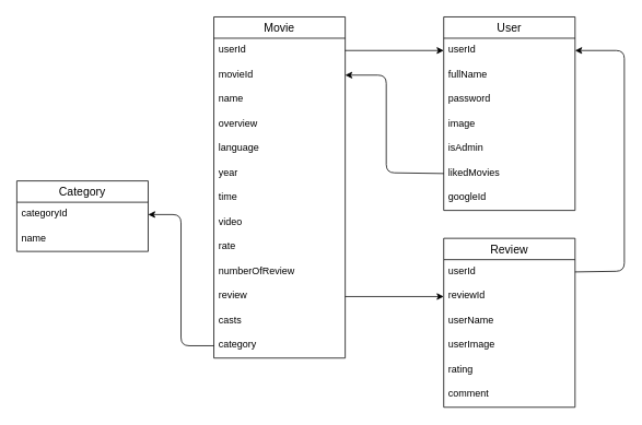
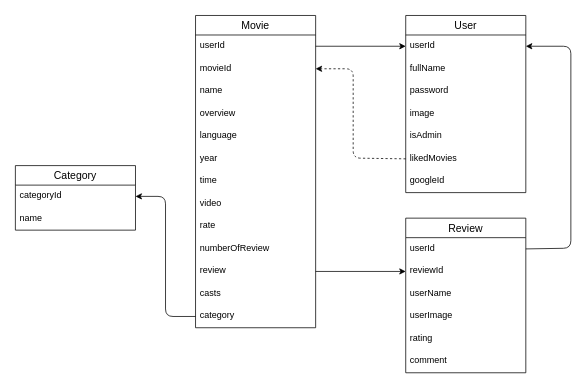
  <mxCell id="0" />
  <mxCell id="1" parent="0" />
  <mxCell id="2" value="User" style="swimlane;fontStyle=0;childLayout=stackLayout;horizontal=1;startSize=26;horizontalStack=0;resizeParent=1;resizeParentMax=0;resizeLast=0;collapsible=1;marginBottom=0;align=center;fontSize=14;" parent="1" vertex="1"><mxGeometry x="540" y="20" width="160" height="236" as="geometry"><mxRectangle x="60" y="76" width="70" height="30" as="alternateBounds" /></mxGeometry></mxCell>
  <mxCell id="3" value="userId" style="text;strokeColor=none;fillColor=none;spacingLeft=4;spacingRight=4;overflow=hidden;rotatable=0;points=[[0,0.5],[1,0.5]];portConstraint=eastwest;fontSize=12;" parent="2" vertex="1"><mxGeometry y="26" width="160" height="30" as="geometry" /></mxCell>
  <mxCell id="4" value="fullName" style="text;strokeColor=none;fillColor=none;spacingLeft=4;spacingRight=4;overflow=hidden;rotatable=0;points=[[0,0.5],[1,0.5]];portConstraint=eastwest;fontSize=12;" parent="2" vertex="1"><mxGeometry y="56" width="160" height="30" as="geometry" /></mxCell>
  <mxCell id="5" value="password" style="text;strokeColor=none;fillColor=none;spacingLeft=4;spacingRight=4;overflow=hidden;rotatable=0;points=[[0,0.5],[1,0.5]];portConstraint=eastwest;fontSize=12;" parent="2" vertex="1"><mxGeometry y="86" width="160" height="30" as="geometry" /></mxCell>
  <mxCell id="6" value="image" style="text;strokeColor=none;fillColor=none;spacingLeft=4;spacingRight=4;overflow=hidden;rotatable=0;points=[[0,0.5],[1,0.5]];portConstraint=eastwest;fontSize=12;" parent="2" vertex="1"><mxGeometry y="116" width="160" height="30" as="geometry" /></mxCell>
  <mxCell id="7" value="isAdmin" style="text;strokeColor=none;fillColor=none;spacingLeft=4;spacingRight=4;overflow=hidden;rotatable=0;points=[[0,0.5],[1,0.5]];portConstraint=eastwest;fontSize=12;" parent="2" vertex="1"><mxGeometry y="146" width="160" height="30" as="geometry" /></mxCell>
  <mxCell id="8" value="likedMovies" style="text;strokeColor=none;fillColor=none;spacingLeft=4;spacingRight=4;overflow=hidden;rotatable=0;points=[[0,0.5],[1,0.5]];portConstraint=eastwest;fontSize=12;" parent="2" vertex="1"><mxGeometry y="176" width="160" height="30" as="geometry" /></mxCell>
  <mxCell id="9" value="googleId" style="text;strokeColor=none;fillColor=none;spacingLeft=4;spacingRight=4;overflow=hidden;rotatable=0;points=[[0,0.5],[1,0.5]];portConstraint=eastwest;fontSize=12;" parent="2" vertex="1"><mxGeometry y="206" width="160" height="30" as="geometry" /></mxCell>
  <mxCell id="10" value="Movie" style="swimlane;fontStyle=0;childLayout=stackLayout;horizontal=1;startSize=26;horizontalStack=0;resizeParent=1;resizeParentMax=0;resizeLast=0;collapsible=1;marginBottom=0;align=center;fontSize=14;" parent="1" vertex="1"><mxGeometry x="260" y="20" width="160" height="416" as="geometry" /></mxCell>
  <mxCell id="11" value="userId" style="text;strokeColor=none;fillColor=none;spacingLeft=4;spacingRight=4;overflow=hidden;rotatable=0;points=[[0,0.5],[1,0.5]];portConstraint=eastwest;fontSize=12;" parent="10" vertex="1"><mxGeometry y="26" width="160" height="30" as="geometry" /></mxCell>
  <mxCell id="12" value="movieId" style="text;strokeColor=none;fillColor=none;spacingLeft=4;spacingRight=4;overflow=hidden;rotatable=0;points=[[0,0.5],[1,0.5]];portConstraint=eastwest;fontSize=12;" parent="10" vertex="1"><mxGeometry y="56" width="160" height="30" as="geometry" /></mxCell>
  <mxCell id="13" value="name" style="text;strokeColor=none;fillColor=none;spacingLeft=4;spacingRight=4;overflow=hidden;rotatable=0;points=[[0,0.5],[1,0.5]];portConstraint=eastwest;fontSize=12;" parent="10" vertex="1"><mxGeometry y="86" width="160" height="30" as="geometry" /></mxCell>
  <mxCell id="14" value="overview" style="text;strokeColor=none;fillColor=none;spacingLeft=4;spacingRight=4;overflow=hidden;rotatable=0;points=[[0,0.5],[1,0.5]];portConstraint=eastwest;fontSize=12;" parent="10" vertex="1"><mxGeometry y="116" width="160" height="30" as="geometry" /></mxCell>
  <mxCell id="15" value="language" style="text;strokeColor=none;fillColor=none;spacingLeft=4;spacingRight=4;overflow=hidden;rotatable=0;points=[[0,0.5],[1,0.5]];portConstraint=eastwest;fontSize=12;" parent="10" vertex="1"><mxGeometry y="146" width="160" height="30" as="geometry" /></mxCell>
  <mxCell id="16" value="year" style="text;strokeColor=none;fillColor=none;spacingLeft=4;spacingRight=4;overflow=hidden;rotatable=0;points=[[0,0.5],[1,0.5]];portConstraint=eastwest;fontSize=12;" parent="10" vertex="1"><mxGeometry y="176" width="160" height="30" as="geometry" /></mxCell>
  <mxCell id="17" value="time" style="text;strokeColor=none;fillColor=none;spacingLeft=4;spacingRight=4;overflow=hidden;rotatable=0;points=[[0,0.5],[1,0.5]];portConstraint=eastwest;fontSize=12;" parent="10" vertex="1"><mxGeometry y="206" width="160" height="30" as="geometry" /></mxCell>
  <mxCell id="18" value="video" style="text;strokeColor=none;fillColor=none;spacingLeft=4;spacingRight=4;overflow=hidden;rotatable=0;points=[[0,0.5],[1,0.5]];portConstraint=eastwest;fontSize=12;" parent="10" vertex="1"><mxGeometry y="236" width="160" height="30" as="geometry" /></mxCell>
  <mxCell id="19" value="rate" style="text;strokeColor=none;fillColor=none;spacingLeft=4;spacingRight=4;overflow=hidden;rotatable=0;points=[[0,0.5],[1,0.5]];portConstraint=eastwest;fontSize=12;" parent="10" vertex="1"><mxGeometry y="266" width="160" height="30" as="geometry" /></mxCell>
  <mxCell id="20" value="numberOfReview" style="text;strokeColor=none;fillColor=none;spacingLeft=4;spacingRight=4;overflow=hidden;rotatable=0;points=[[0,0.5],[1,0.5]];portConstraint=eastwest;fontSize=12;" parent="10" vertex="1"><mxGeometry y="296" width="160" height="30" as="geometry" /></mxCell>
  <mxCell id="21" value="review" style="text;strokeColor=none;fillColor=none;spacingLeft=4;spacingRight=4;overflow=hidden;rotatable=0;points=[[0,0.5],[1,0.5]];portConstraint=eastwest;fontSize=12;" parent="10" vertex="1"><mxGeometry y="326" width="160" height="30" as="geometry" /></mxCell>
  <mxCell id="22" value="casts" style="text;strokeColor=none;fillColor=none;spacingLeft=4;spacingRight=4;overflow=hidden;rotatable=0;points=[[0,0.5],[1,0.5]];portConstraint=eastwest;fontSize=12;" parent="10" vertex="1"><mxGeometry y="356" width="160" height="30" as="geometry" /></mxCell>
  <mxCell id="23" value="category" style="text;strokeColor=none;fillColor=none;spacingLeft=4;spacingRight=4;overflow=hidden;rotatable=0;points=[[0,0.5],[1,0.5]];portConstraint=eastwest;fontSize=12;" parent="10" vertex="1"><mxGeometry y="386" width="160" height="30" as="geometry" /></mxCell>
  <mxCell id="24" value="Review" style="swimlane;fontStyle=0;childLayout=stackLayout;horizontal=1;startSize=26;horizontalStack=0;resizeParent=1;resizeParentMax=0;resizeLast=0;collapsible=1;marginBottom=0;align=center;fontSize=14;" parent="1" vertex="1"><mxGeometry x="540" y="290" width="160" height="206" as="geometry" /></mxCell>
  <mxCell id="25" value="userId" style="text;strokeColor=none;fillColor=none;spacingLeft=4;spacingRight=4;overflow=hidden;rotatable=0;points=[[0,0.5],[1,0.5]];portConstraint=eastwest;fontSize=12;" parent="24" vertex="1"><mxGeometry y="26" width="160" height="30" as="geometry" /></mxCell>
  <mxCell id="26" value="reviewId" style="text;strokeColor=none;fillColor=none;spacingLeft=4;spacingRight=4;overflow=hidden;rotatable=0;points=[[0,0.5],[1,0.5]];portConstraint=eastwest;fontSize=12;" parent="24" vertex="1"><mxGeometry y="56" width="160" height="30" as="geometry" /></mxCell>
  <mxCell id="27" value="userName" style="text;strokeColor=none;fillColor=none;spacingLeft=4;spacingRight=4;overflow=hidden;rotatable=0;points=[[0,0.5],[1,0.5]];portConstraint=eastwest;fontSize=12;" parent="24" vertex="1"><mxGeometry y="86" width="160" height="30" as="geometry" /></mxCell>
  <mxCell id="28" value="userImage" style="text;strokeColor=none;fillColor=none;spacingLeft=4;spacingRight=4;overflow=hidden;rotatable=0;points=[[0,0.5],[1,0.5]];portConstraint=eastwest;fontSize=12;" parent="24" vertex="1"><mxGeometry y="116" width="160" height="30" as="geometry" /></mxCell>
  <mxCell id="29" value="rating" style="text;strokeColor=none;fillColor=none;spacingLeft=4;spacingRight=4;overflow=hidden;rotatable=0;points=[[0,0.5],[1,0.5]];portConstraint=eastwest;fontSize=12;" parent="24" vertex="1"><mxGeometry y="146" width="160" height="30" as="geometry" /></mxCell>
  <mxCell id="30" value="comment" style="text;strokeColor=none;fillColor=none;spacingLeft=4;spacingRight=4;overflow=hidden;rotatable=0;points=[[0,0.5],[1,0.5]];portConstraint=eastwest;fontSize=12;" parent="24" vertex="1"><mxGeometry y="176" width="160" height="30" as="geometry" /></mxCell>
  <mxCell id="31" value="Category" style="swimlane;fontStyle=0;childLayout=stackLayout;horizontal=1;startSize=26;horizontalStack=0;resizeParent=1;resizeParentMax=0;resizeLast=0;collapsible=1;marginBottom=0;align=center;fontSize=14;" parent="1" vertex="1"><mxGeometry x="20" y="220" width="160" height="86" as="geometry" /></mxCell>
  <mxCell id="32" value="categoryId" style="text;strokeColor=none;fillColor=none;spacingLeft=4;spacingRight=4;overflow=hidden;rotatable=0;points=[[0,0.5],[1,0.5]];portConstraint=eastwest;fontSize=12;" parent="31" vertex="1"><mxGeometry y="26" width="160" height="30" as="geometry" /></mxCell>
  <mxCell id="33" value="name" style="text;strokeColor=none;fillColor=none;spacingLeft=4;spacingRight=4;overflow=hidden;rotatable=0;points=[[0,0.5],[1,0.5]];portConstraint=eastwest;fontSize=12;" parent="31" vertex="1"><mxGeometry y="56" width="160" height="30" as="geometry" /></mxCell>
- <mxCell id="34" style="edgeStyle=none;html=1;exitX=0;exitY=0.5;exitDx=0;exitDy=0;entryX=1;entryY=0.5;entryDx=0;entryDy=0;" parent="1" source="8" target="12" edge="1"><mxGeometry relative="1" as="geometry"><Array as="points"><mxPoint x="470" y="210" /><mxPoint x="470" y="91" /></Array></mxGeometry></mxCell>
+ <mxCell id="34" style="edgeStyle=none;html=1;exitX=0;exitY=0.5;exitDx=0;exitDy=0;entryX=1;entryY=0.5;entryDx=0;entryDy=0;dashed=1;" parent="1" source="8" target="12" edge="1"><mxGeometry relative="1" as="geometry"><Array as="points"><mxPoint x="470" y="210" /><mxPoint x="470" y="91" /></Array></mxGeometry></mxCell>
  <mxCell id="35" style="edgeStyle=none;html=1;exitX=1;exitY=0.5;exitDx=0;exitDy=0;entryX=1;entryY=0.5;entryDx=0;entryDy=0;" parent="1" source="25" target="3" edge="1"><mxGeometry relative="1" as="geometry"><mxPoint x="760" y="365" as="targetPoint" /><Array as="points"><mxPoint x="760" y="330" /><mxPoint x="760" y="61" /></Array></mxGeometry></mxCell>
  <mxCell id="36" style="edgeStyle=none;html=1;exitX=0;exitY=0.5;exitDx=0;exitDy=0;entryX=1;entryY=0.5;entryDx=0;entryDy=0;" parent="1" source="23" target="32" edge="1"><mxGeometry relative="1" as="geometry"><Array as="points"><mxPoint x="220" y="421" /><mxPoint x="220" y="261" /></Array></mxGeometry></mxCell>
  <mxCell id="37" style="edgeStyle=none;html=1;exitX=1;exitY=0.5;exitDx=0;exitDy=0;entryX=0;entryY=0.5;entryDx=0;entryDy=0;" parent="1" source="21" target="26" edge="1"><mxGeometry relative="1" as="geometry" /></mxCell>
  <mxCell id="38" style="edgeStyle=none;html=1;exitX=1;exitY=0.5;exitDx=0;exitDy=0;entryX=0;entryY=0.5;entryDx=0;entryDy=0;" parent="1" source="11" target="3" edge="1"><mxGeometry relative="1" as="geometry" /></mxCell>
